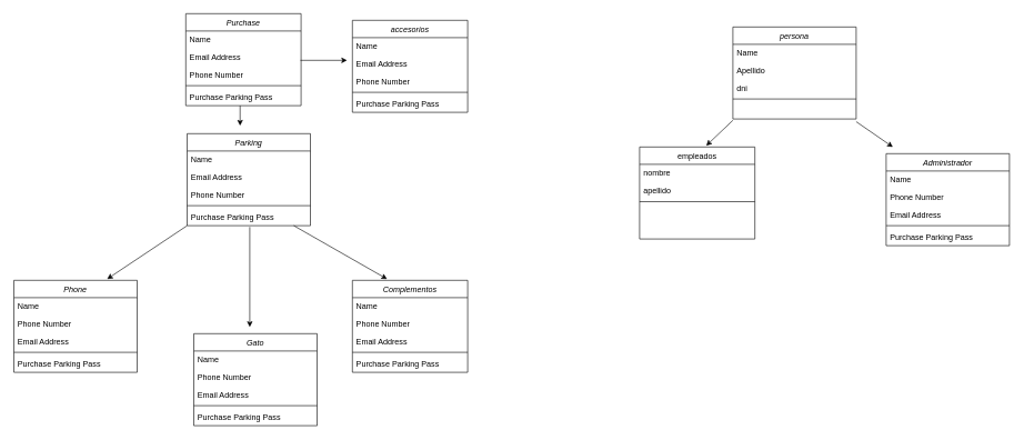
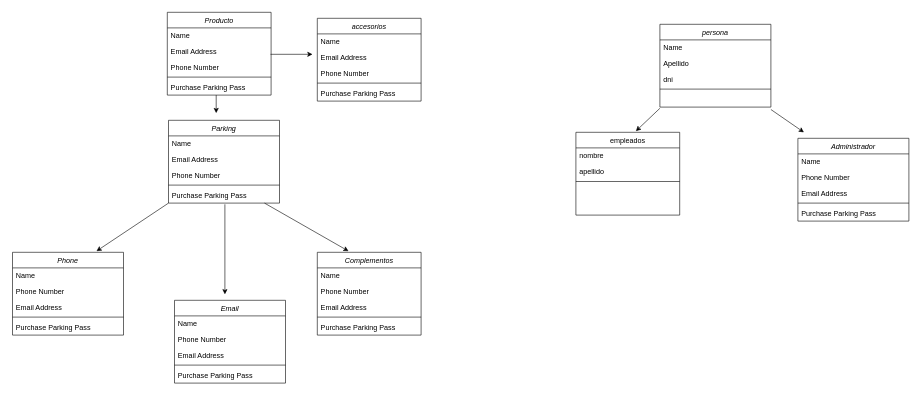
  <mxCell id="0" />
  <mxCell id="1" parent="0" />
  <mxCell id="2" value="persona" style="swimlane;fontStyle=2;align=center;verticalAlign=top;childLayout=stackLayout;horizontal=1;startSize=26;horizontalStack=0;resizeParent=1;resizeLast=0;collapsible=1;marginBottom=0;rounded=0;shadow=0;strokeWidth=1;" parent="1" vertex="1"><mxGeometry x="1099" y="40" width="185" height="138" as="geometry"><mxRectangle x="230" y="140" width="160" height="26" as="alternateBounds" /></mxGeometry></mxCell>
  <mxCell id="3" value="Name" style="text;align=left;verticalAlign=top;spacingLeft=4;spacingRight=4;overflow=hidden;rotatable=0;points=[[0,0.5],[1,0.5]];portConstraint=eastwest;" parent="2" vertex="1"><mxGeometry y="26" width="185" height="26" as="geometry" /></mxCell>
  <mxCell id="4" value="Apellido" style="text;align=left;verticalAlign=top;spacingLeft=4;spacingRight=4;overflow=hidden;rotatable=0;points=[[0,0.5],[1,0.5]];portConstraint=eastwest;rounded=0;shadow=0;html=0;" parent="2" vertex="1"><mxGeometry y="52" width="185" height="26" as="geometry" /></mxCell>
  <mxCell id="5" value="dni" style="text;align=left;verticalAlign=top;spacingLeft=4;spacingRight=4;overflow=hidden;rotatable=0;points=[[0,0.5],[1,0.5]];portConstraint=eastwest;rounded=0;shadow=0;html=0;" parent="2" vertex="1"><mxGeometry y="78" width="185" height="26" as="geometry" /></mxCell>
  <mxCell id="6" value="" style="line;html=1;strokeWidth=1;align=left;verticalAlign=middle;spacingTop=-1;spacingLeft=3;spacingRight=3;rotatable=0;labelPosition=right;points=[];portConstraint=eastwest;" parent="2" vertex="1"><mxGeometry y="104" width="185" height="8" as="geometry" /></mxCell>
  <mxCell id="7" value="empleados" style="swimlane;fontStyle=0;align=center;verticalAlign=top;childLayout=stackLayout;horizontal=1;startSize=26;horizontalStack=0;resizeParent=1;resizeLast=0;collapsible=1;marginBottom=0;rounded=0;shadow=0;strokeWidth=1;" parent="1" vertex="1"><mxGeometry x="959" y="220" width="173" height="138" as="geometry"><mxRectangle x="130" y="380" width="160" height="26" as="alternateBounds" /></mxGeometry></mxCell>
  <mxCell id="8" value="nombre" style="text;align=left;verticalAlign=top;spacingLeft=4;spacingRight=4;overflow=hidden;rotatable=0;points=[[0,0.5],[1,0.5]];portConstraint=eastwest;" parent="7" vertex="1"><mxGeometry y="26" width="173" height="26" as="geometry" /></mxCell>
  <mxCell id="9" value="apellido" style="text;align=left;verticalAlign=top;spacingLeft=4;spacingRight=4;overflow=hidden;rotatable=0;points=[[0,0.5],[1,0.5]];portConstraint=eastwest;rounded=0;shadow=0;html=0;" parent="7" vertex="1"><mxGeometry y="52" width="173" height="26" as="geometry" /></mxCell>
  <mxCell id="10" value="" style="line;html=1;strokeWidth=1;align=left;verticalAlign=middle;spacingTop=-1;spacingLeft=3;spacingRight=3;rotatable=0;labelPosition=right;points=[];portConstraint=eastwest;" parent="7" vertex="1"><mxGeometry y="78" width="173" height="8" as="geometry" /></mxCell>
  <mxCell id="11" value="Parking&#10;" style="swimlane;fontStyle=2;align=center;verticalAlign=top;childLayout=stackLayout;horizontal=1;startSize=26;horizontalStack=0;resizeParent=1;resizeLast=0;collapsible=1;marginBottom=0;rounded=0;shadow=0;strokeWidth=1;" parent="1" vertex="1"><mxGeometry x="280" y="200" width="185" height="138" as="geometry"><mxRectangle x="230" y="140" width="160" height="26" as="alternateBounds" /></mxGeometry></mxCell>
  <mxCell id="12" value="Name" style="text;align=left;verticalAlign=top;spacingLeft=4;spacingRight=4;overflow=hidden;rotatable=0;points=[[0,0.5],[1,0.5]];portConstraint=eastwest;" parent="11" vertex="1"><mxGeometry y="26" width="185" height="26" as="geometry" /></mxCell>
  <mxCell id="13" value="Email Address" style="text;align=left;verticalAlign=top;spacingLeft=4;spacingRight=4;overflow=hidden;rotatable=0;points=[[0,0.5],[1,0.5]];portConstraint=eastwest;rounded=0;shadow=0;html=0;" parent="11" vertex="1"><mxGeometry y="52" width="185" height="26" as="geometry" /></mxCell>
  <mxCell id="14" value="Phone Number" style="text;align=left;verticalAlign=top;spacingLeft=4;spacingRight=4;overflow=hidden;rotatable=0;points=[[0,0.5],[1,0.5]];portConstraint=eastwest;rounded=0;shadow=0;html=0;" parent="11" vertex="1"><mxGeometry y="78" width="185" height="26" as="geometry" /></mxCell>
  <mxCell id="15" value="" style="line;html=1;strokeWidth=1;align=left;verticalAlign=middle;spacingTop=-1;spacingLeft=3;spacingRight=3;rotatable=0;labelPosition=right;points=[];portConstraint=eastwest;" parent="11" vertex="1"><mxGeometry y="104" width="185" height="8" as="geometry" /></mxCell>
  <mxCell id="16" value="Purchase Parking Pass" style="text;align=left;verticalAlign=top;spacingLeft=4;spacingRight=4;overflow=hidden;rotatable=0;points=[[0,0.5],[1,0.5]];portConstraint=eastwest;" parent="11" vertex="1"><mxGeometry y="112" width="185" height="26" as="geometry" /></mxCell>
  <mxCell id="17" value="" style="endArrow=classic;html=1;rounded=0;" parent="1" edge="1"><mxGeometry width="50" height="50" relative="1" as="geometry"><mxPoint x="440" y="338" as="sourcePoint" /><mxPoint x="580" y="418" as="targetPoint" /></mxGeometry></mxCell>
  <mxCell id="18" value="Phone" style="swimlane;fontStyle=2;align=center;verticalAlign=top;childLayout=stackLayout;horizontal=1;startSize=26;horizontalStack=0;resizeParent=1;resizeLast=0;collapsible=1;marginBottom=0;rounded=0;shadow=0;strokeWidth=1;" parent="1" vertex="1"><mxGeometry x="20" y="420" width="185" height="138" as="geometry"><mxRectangle x="230" y="140" width="160" height="26" as="alternateBounds" /></mxGeometry></mxCell>
  <mxCell id="19" value="Name" style="text;align=left;verticalAlign=top;spacingLeft=4;spacingRight=4;overflow=hidden;rotatable=0;points=[[0,0.5],[1,0.5]];portConstraint=eastwest;" parent="18" vertex="1"><mxGeometry y="26" width="185" height="26" as="geometry" /></mxCell>
  <mxCell id="20" value="Phone Number" style="text;align=left;verticalAlign=top;spacingLeft=4;spacingRight=4;overflow=hidden;rotatable=0;points=[[0,0.5],[1,0.5]];portConstraint=eastwest;rounded=0;shadow=0;html=0;" parent="18" vertex="1"><mxGeometry y="52" width="185" height="26" as="geometry" /></mxCell>
  <mxCell id="21" value="Email Address" style="text;align=left;verticalAlign=top;spacingLeft=4;spacingRight=4;overflow=hidden;rotatable=0;points=[[0,0.5],[1,0.5]];portConstraint=eastwest;rounded=0;shadow=0;html=0;" parent="18" vertex="1"><mxGeometry y="78" width="185" height="26" as="geometry" /></mxCell>
  <mxCell id="22" value="" style="line;html=1;strokeWidth=1;align=left;verticalAlign=middle;spacingTop=-1;spacingLeft=3;spacingRight=3;rotatable=0;labelPosition=right;points=[];portConstraint=eastwest;" parent="18" vertex="1"><mxGeometry y="104" width="185" height="8" as="geometry" /></mxCell>
  <mxCell id="23" value="Purchase Parking Pass" style="text;align=left;verticalAlign=top;spacingLeft=4;spacingRight=4;overflow=hidden;rotatable=0;points=[[0,0.5],[1,0.5]];portConstraint=eastwest;" parent="18" vertex="1"><mxGeometry y="112" width="185" height="26" as="geometry" /></mxCell>
  <mxCell id="24" value="Complementos" style="swimlane;fontStyle=2;align=center;verticalAlign=top;childLayout=stackLayout;horizontal=1;startSize=26;horizontalStack=0;resizeParent=1;resizeLast=0;collapsible=1;marginBottom=0;rounded=0;shadow=0;strokeWidth=1;" parent="1" vertex="1"><mxGeometry x="528" y="420" width="173" height="138" as="geometry"><mxRectangle x="230" y="140" width="160" height="26" as="alternateBounds" /></mxGeometry></mxCell>
  <mxCell id="25" value="Name" style="text;align=left;verticalAlign=top;spacingLeft=4;spacingRight=4;overflow=hidden;rotatable=0;points=[[0,0.5],[1,0.5]];portConstraint=eastwest;" parent="24" vertex="1"><mxGeometry y="26" width="173" height="26" as="geometry" /></mxCell>
  <mxCell id="26" value="Phone Number" style="text;align=left;verticalAlign=top;spacingLeft=4;spacingRight=4;overflow=hidden;rotatable=0;points=[[0,0.5],[1,0.5]];portConstraint=eastwest;rounded=0;shadow=0;html=0;" parent="24" vertex="1"><mxGeometry y="52" width="173" height="26" as="geometry" /></mxCell>
  <mxCell id="27" value="Email Address" style="text;align=left;verticalAlign=top;spacingLeft=4;spacingRight=4;overflow=hidden;rotatable=0;points=[[0,0.5],[1,0.5]];portConstraint=eastwest;rounded=0;shadow=0;html=0;" parent="24" vertex="1"><mxGeometry y="78" width="173" height="26" as="geometry" /></mxCell>
  <mxCell id="28" value="" style="line;html=1;strokeWidth=1;align=left;verticalAlign=middle;spacingTop=-1;spacingLeft=3;spacingRight=3;rotatable=0;labelPosition=right;points=[];portConstraint=eastwest;" parent="24" vertex="1"><mxGeometry y="104" width="173" height="8" as="geometry" /></mxCell>
  <mxCell id="29" value="Purchase Parking Pass" style="text;align=left;verticalAlign=top;spacingLeft=4;spacingRight=4;overflow=hidden;rotatable=0;points=[[0,0.5],[1,0.5]];portConstraint=eastwest;" parent="24" vertex="1"><mxGeometry y="112" width="173" height="26" as="geometry" /></mxCell>
  <mxCell id="30" value="" style="endArrow=classic;html=1;rounded=0;" parent="1" edge="1"><mxGeometry width="50" height="50" relative="1" as="geometry"><mxPoint x="374" y="340" as="sourcePoint" /><mxPoint x="374" y="490" as="targetPoint" /></mxGeometry></mxCell>
  <mxCell id="31" value="" style="endArrow=classic;html=1;rounded=0;" parent="1" edge="1"><mxGeometry width="50" height="50" relative="1" as="geometry"><mxPoint x="280" y="338" as="sourcePoint" /><mxPoint x="160" y="418" as="targetPoint" /></mxGeometry></mxCell>
- <mxCell id="32" value="Gato" style="swimlane;fontStyle=2;align=center;verticalAlign=top;childLayout=stackLayout;horizontal=1;startSize=26;horizontalStack=0;resizeParent=1;resizeLast=0;collapsible=1;marginBottom=0;rounded=0;shadow=0;strokeWidth=1;" parent="1" vertex="1"><mxGeometry x="290" y="500" width="185" height="138" as="geometry"><mxRectangle x="230" y="140" width="160" height="26" as="alternateBounds" /></mxGeometry></mxCell>
+ <mxCell id="32" value="Email" style="swimlane;fontStyle=2;align=center;verticalAlign=top;childLayout=stackLayout;horizontal=1;startSize=26;horizontalStack=0;resizeParent=1;resizeLast=0;collapsible=1;marginBottom=0;rounded=0;shadow=0;strokeWidth=1;" parent="1" vertex="1"><mxGeometry x="290" y="500" width="185" height="138" as="geometry"><mxRectangle x="230" y="140" width="160" height="26" as="alternateBounds" /></mxGeometry></mxCell>
  <mxCell id="33" value="Name" style="text;align=left;verticalAlign=top;spacingLeft=4;spacingRight=4;overflow=hidden;rotatable=0;points=[[0,0.5],[1,0.5]];portConstraint=eastwest;" parent="32" vertex="1"><mxGeometry y="26" width="185" height="26" as="geometry" /></mxCell>
  <mxCell id="34" value="Phone Number" style="text;align=left;verticalAlign=top;spacingLeft=4;spacingRight=4;overflow=hidden;rotatable=0;points=[[0,0.5],[1,0.5]];portConstraint=eastwest;rounded=0;shadow=0;html=0;" parent="32" vertex="1"><mxGeometry y="52" width="185" height="26" as="geometry" /></mxCell>
  <mxCell id="35" value="Email Address" style="text;align=left;verticalAlign=top;spacingLeft=4;spacingRight=4;overflow=hidden;rotatable=0;points=[[0,0.5],[1,0.5]];portConstraint=eastwest;rounded=0;shadow=0;html=0;" parent="32" vertex="1"><mxGeometry y="78" width="185" height="26" as="geometry" /></mxCell>
  <mxCell id="36" value="" style="line;html=1;strokeWidth=1;align=left;verticalAlign=middle;spacingTop=-1;spacingLeft=3;spacingRight=3;rotatable=0;labelPosition=right;points=[];portConstraint=eastwest;" parent="32" vertex="1"><mxGeometry y="104" width="185" height="8" as="geometry" /></mxCell>
  <mxCell id="37" value="Purchase Parking Pass" style="text;align=left;verticalAlign=top;spacingLeft=4;spacingRight=4;overflow=hidden;rotatable=0;points=[[0,0.5],[1,0.5]];portConstraint=eastwest;" parent="32" vertex="1"><mxGeometry y="112" width="185" height="26" as="geometry" /></mxCell>
- <mxCell id="38" value="Purchase&#10;" style="swimlane;fontStyle=2;align=center;verticalAlign=top;childLayout=stackLayout;horizontal=1;startSize=26;horizontalStack=0;resizeParent=1;resizeLast=0;collapsible=1;marginBottom=0;rounded=0;shadow=0;strokeWidth=1;" parent="1" vertex="1"><mxGeometry x="278" width="173" height="138" as="geometry" y="20"><mxRectangle x="230" y="140" width="160" height="26" as="alternateBounds" /></mxGeometry></mxCell>
+ <mxCell id="38" value="Producto&#10;" style="swimlane;fontStyle=2;align=center;verticalAlign=top;childLayout=stackLayout;horizontal=1;startSize=26;horizontalStack=0;resizeParent=1;resizeLast=0;collapsible=1;marginBottom=0;rounded=0;shadow=0;strokeWidth=1;" parent="1" vertex="1"><mxGeometry x="278" width="173" height="138" as="geometry" y="20"><mxRectangle x="230" y="140" width="160" height="26" as="alternateBounds" /></mxGeometry></mxCell>
  <mxCell id="39" value="Name" style="text;align=left;verticalAlign=top;spacingLeft=4;spacingRight=4;overflow=hidden;rotatable=0;points=[[0,0.5],[1,0.5]];portConstraint=eastwest;" parent="38" vertex="1"><mxGeometry y="26" width="173" height="26" as="geometry" /></mxCell>
  <mxCell id="40" value="Email Address" style="text;align=left;verticalAlign=top;spacingLeft=4;spacingRight=4;overflow=hidden;rotatable=0;points=[[0,0.5],[1,0.5]];portConstraint=eastwest;rounded=0;shadow=0;html=0;" parent="38" vertex="1"><mxGeometry y="52" width="173" height="26" as="geometry" /></mxCell>
  <mxCell id="41" value="Phone Number" style="text;align=left;verticalAlign=top;spacingLeft=4;spacingRight=4;overflow=hidden;rotatable=0;points=[[0,0.5],[1,0.5]];portConstraint=eastwest;rounded=0;shadow=0;html=0;" parent="38" vertex="1"><mxGeometry y="78" width="173" height="26" as="geometry" /></mxCell>
  <mxCell id="42" value="" style="line;html=1;strokeWidth=1;align=left;verticalAlign=middle;spacingTop=-1;spacingLeft=3;spacingRight=3;rotatable=0;labelPosition=right;points=[];portConstraint=eastwest;" parent="38" vertex="1"><mxGeometry y="104" width="173" height="8" as="geometry" /></mxCell>
  <mxCell id="43" value="Purchase Parking Pass" style="text;align=left;verticalAlign=top;spacingLeft=4;spacingRight=4;overflow=hidden;rotatable=0;points=[[0,0.5],[1,0.5]];portConstraint=eastwest;" parent="38" vertex="1"><mxGeometry y="112" width="173" height="26" as="geometry" /></mxCell>
  <mxCell id="44" value="" style="endArrow=classic;html=1;rounded=0;" parent="1" edge="1"><mxGeometry width="50" height="50" relative="1" as="geometry"><mxPoint x="359.5" y="158" as="sourcePoint" /><mxPoint x="359.5" y="188" as="targetPoint" /><Array as="points"><mxPoint x="359.5" y="188" /></Array></mxGeometry></mxCell>
  <mxCell id="45" value="" style="endArrow=classic;html=1;rounded=0;" parent="1" edge="1"><mxGeometry width="50" height="50" relative="1" as="geometry"><mxPoint x="450" y="90" as="sourcePoint" /><mxPoint x="520" y="90" as="targetPoint" /></mxGeometry></mxCell>
  <mxCell id="46" value="accesorios" style="swimlane;fontStyle=2;align=center;verticalAlign=top;childLayout=stackLayout;horizontal=1;startSize=26;horizontalStack=0;resizeParent=1;resizeLast=0;collapsible=1;marginBottom=0;rounded=0;shadow=0;strokeWidth=1;" parent="1" vertex="1"><mxGeometry x="528" y="30" width="173" height="138" as="geometry"><mxRectangle x="230" y="140" width="160" height="26" as="alternateBounds" /></mxGeometry></mxCell>
  <mxCell id="47" value="Name" style="text;align=left;verticalAlign=top;spacingLeft=4;spacingRight=4;overflow=hidden;rotatable=0;points=[[0,0.5],[1,0.5]];portConstraint=eastwest;" parent="46" vertex="1"><mxGeometry y="26" width="173" height="26" as="geometry" /></mxCell>
  <mxCell id="48" value="Email Address" style="text;align=left;verticalAlign=top;spacingLeft=4;spacingRight=4;overflow=hidden;rotatable=0;points=[[0,0.5],[1,0.5]];portConstraint=eastwest;rounded=0;shadow=0;html=0;" parent="46" vertex="1"><mxGeometry y="52" width="173" height="26" as="geometry" /></mxCell>
  <mxCell id="49" value="Phone Number" style="text;align=left;verticalAlign=top;spacingLeft=4;spacingRight=4;overflow=hidden;rotatable=0;points=[[0,0.5],[1,0.5]];portConstraint=eastwest;rounded=0;shadow=0;html=0;" parent="46" vertex="1"><mxGeometry y="78" width="173" height="26" as="geometry" /></mxCell>
  <mxCell id="50" value="" style="line;html=1;strokeWidth=1;align=left;verticalAlign=middle;spacingTop=-1;spacingLeft=3;spacingRight=3;rotatable=0;labelPosition=right;points=[];portConstraint=eastwest;" parent="46" vertex="1"><mxGeometry y="104" width="173" height="8" as="geometry" /></mxCell>
  <mxCell id="51" value="Purchase Parking Pass" style="text;align=left;verticalAlign=top;spacingLeft=4;spacingRight=4;overflow=hidden;rotatable=0;points=[[0,0.5],[1,0.5]];portConstraint=eastwest;" parent="46" vertex="1"><mxGeometry y="112" width="173" height="26" as="geometry" /></mxCell>
  <mxCell id="52" value="" style="endArrow=classic;html=1;rounded=0;" parent="1" edge="1"><mxGeometry width="50" height="50" relative="1" as="geometry"><mxPoint x="1099" y="180" as="sourcePoint" /><mxPoint x="1059" y="218" as="targetPoint" /></mxGeometry></mxCell>
  <mxCell id="53" value="Administrador" style="swimlane;fontStyle=2;align=center;verticalAlign=top;childLayout=stackLayout;horizontal=1;startSize=26;horizontalStack=0;resizeParent=1;resizeLast=0;collapsible=1;marginBottom=0;rounded=0;shadow=0;strokeWidth=1;" vertex="1" parent="1"><mxGeometry x="1329" y="230" width="185" height="138" as="geometry"><mxRectangle x="230" y="140" width="160" height="26" as="alternateBounds" /></mxGeometry></mxCell>
  <mxCell id="54" value="Name" style="text;align=left;verticalAlign=top;spacingLeft=4;spacingRight=4;overflow=hidden;rotatable=0;points=[[0,0.5],[1,0.5]];portConstraint=eastwest;" vertex="1" parent="53"><mxGeometry y="26" width="185" height="26" as="geometry" /></mxCell>
  <mxCell id="55" value="Phone Number" style="text;align=left;verticalAlign=top;spacingLeft=4;spacingRight=4;overflow=hidden;rotatable=0;points=[[0,0.5],[1,0.5]];portConstraint=eastwest;rounded=0;shadow=0;html=0;" vertex="1" parent="53"><mxGeometry y="52" width="185" height="26" as="geometry" /></mxCell>
  <mxCell id="56" value="Email Address" style="text;align=left;verticalAlign=top;spacingLeft=4;spacingRight=4;overflow=hidden;rotatable=0;points=[[0,0.5],[1,0.5]];portConstraint=eastwest;rounded=0;shadow=0;html=0;" vertex="1" parent="53"><mxGeometry y="78" width="185" height="26" as="geometry" /></mxCell>
  <mxCell id="57" value="" style="line;html=1;strokeWidth=1;align=left;verticalAlign=middle;spacingTop=-1;spacingLeft=3;spacingRight=3;rotatable=0;labelPosition=right;points=[];portConstraint=eastwest;" vertex="1" parent="53"><mxGeometry y="104" width="185" height="8" as="geometry" /></mxCell>
  <mxCell id="58" value="Purchase Parking Pass" style="text;align=left;verticalAlign=top;spacingLeft=4;spacingRight=4;overflow=hidden;rotatable=0;points=[[0,0.5],[1,0.5]];portConstraint=eastwest;" vertex="1" parent="53"><mxGeometry y="112" width="185" height="26" as="geometry" /></mxCell>
  <mxCell id="59" value="" style="endArrow=classic;html=1;rounded=0;" edge="1" parent="1"><mxGeometry width="50" height="50" relative="1" as="geometry"><mxPoint x="1284" y="182" as="sourcePoint" /><mxPoint x="1339" y="220" as="targetPoint" /></mxGeometry></mxCell>
